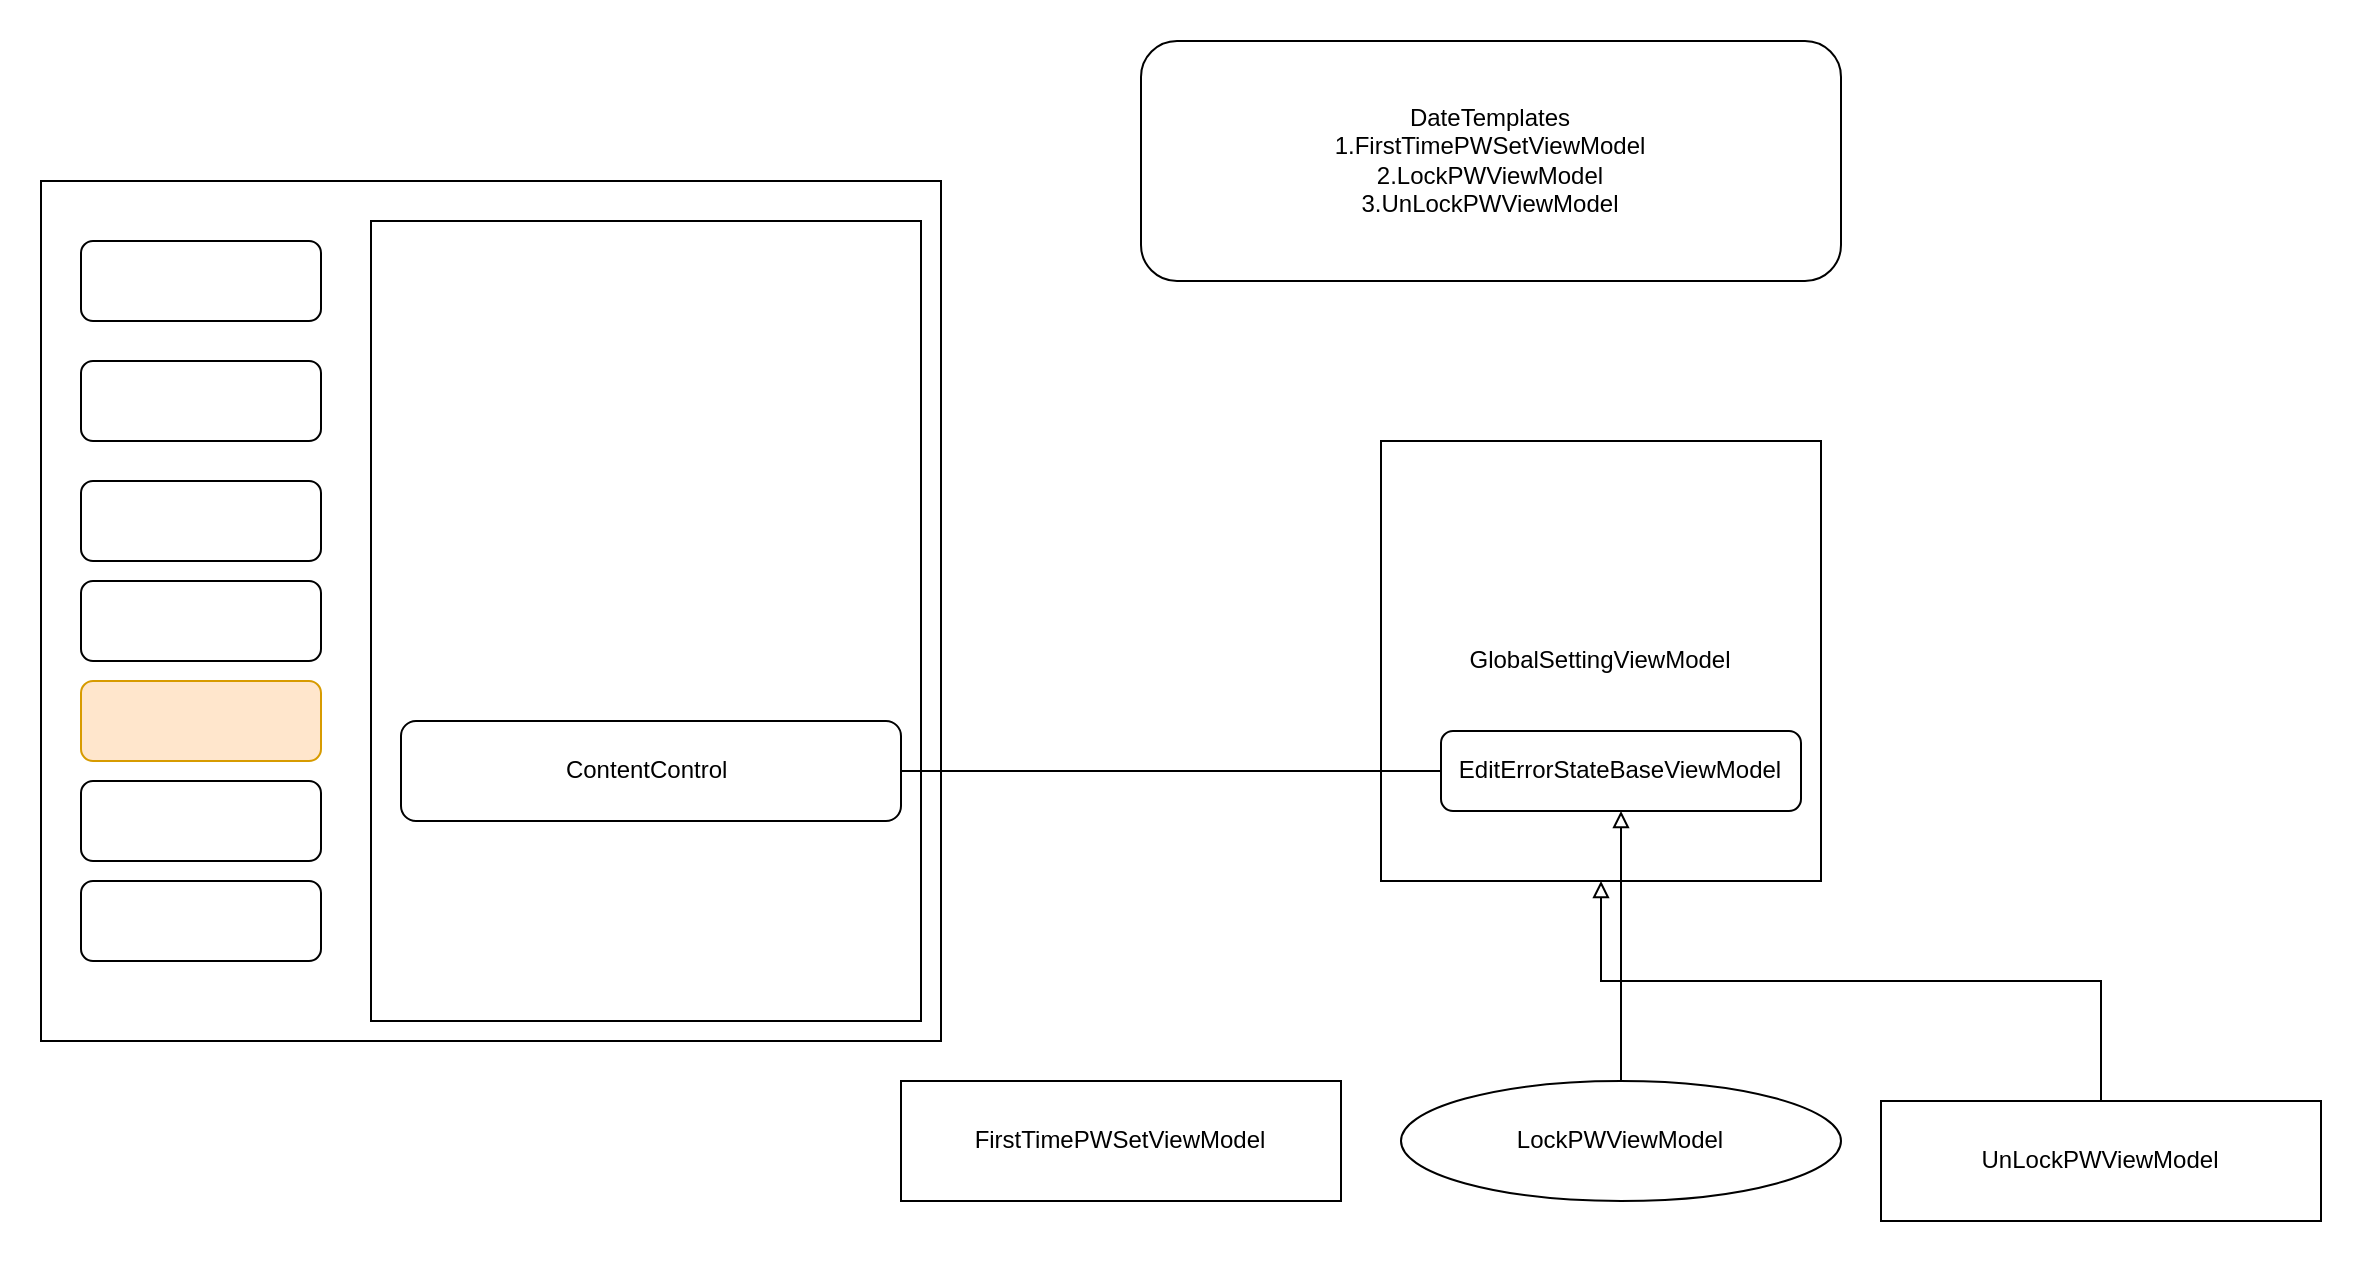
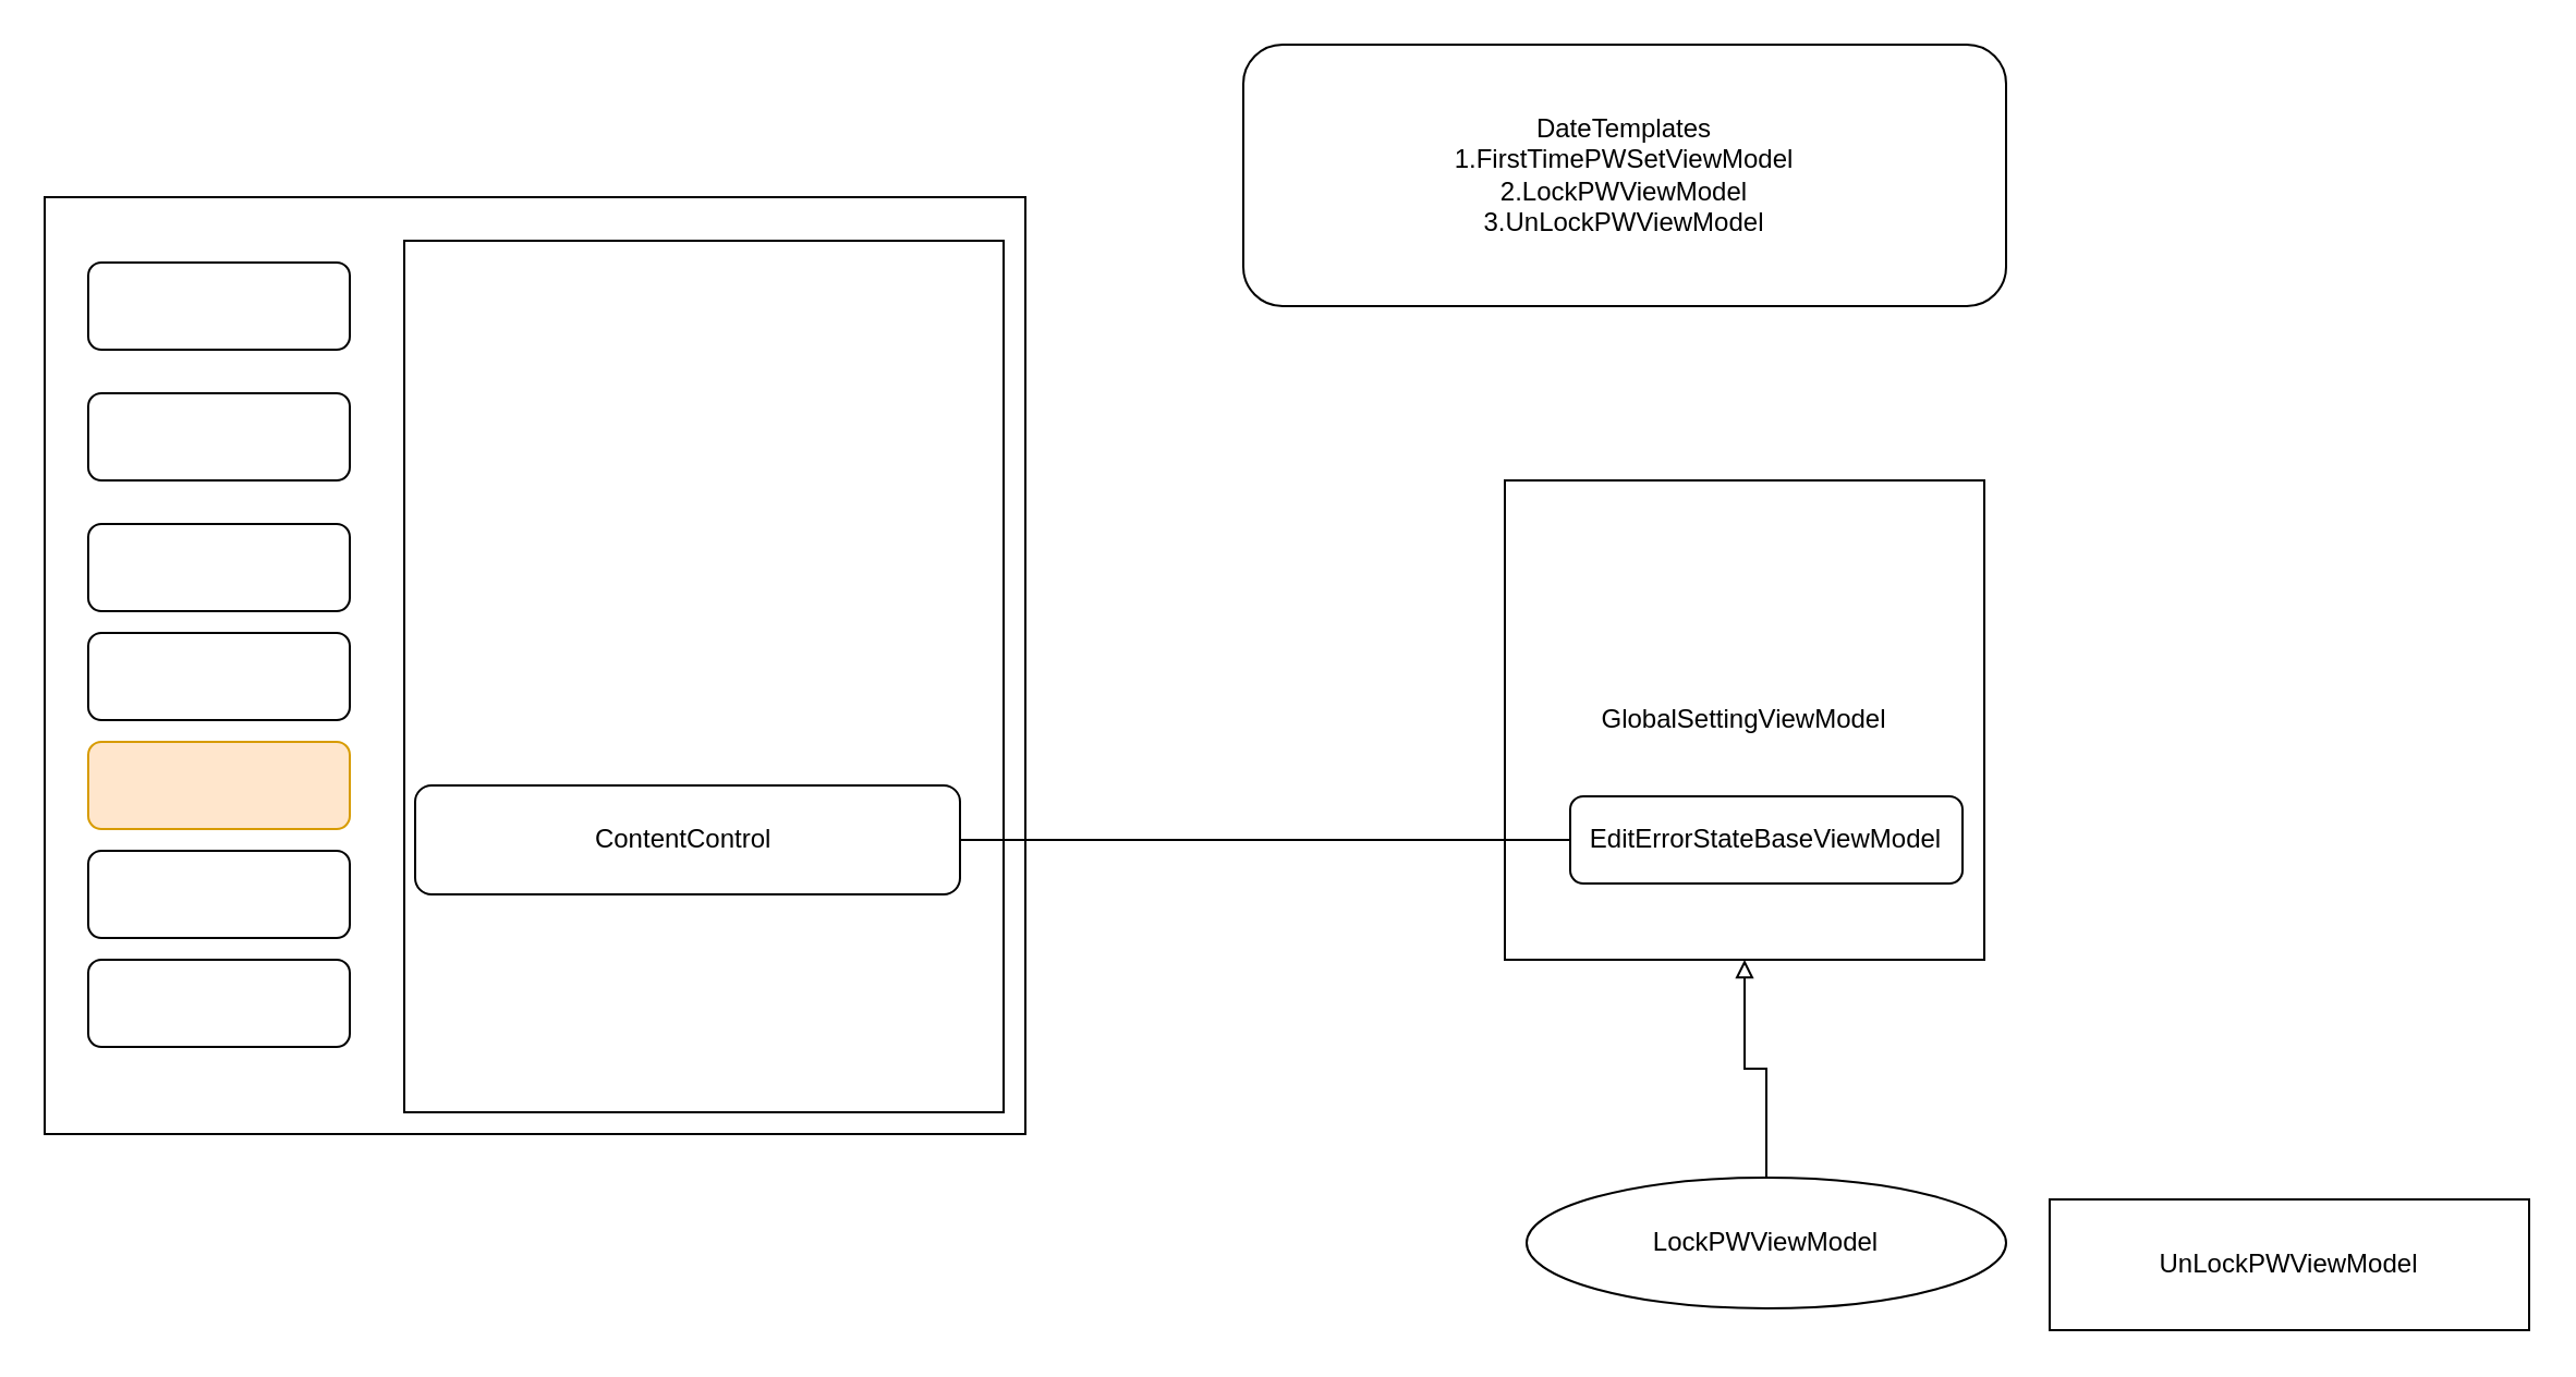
  <mxCell id="0" />
  <mxCell id="1" parent="0" />
  <mxCell id="2" value="" style="rounded=0;whiteSpace=wrap;html=1;" vertex="1" parent="1"><mxGeometry x="20" y="90" width="450" height="430" as="geometry" /></mxCell>
  <mxCell id="3" value="" style="rounded=0;whiteSpace=wrap;html=1;" vertex="1" parent="1"><mxGeometry x="185" y="110" width="275" height="400" as="geometry" /></mxCell>
- <mxCell id="4" value="ContentControl&amp;nbsp;" style="rounded=1;whiteSpace=wrap;html=1;" vertex="1" parent="1"><mxGeometry x="200" y="360" width="250" height="50" as="geometry" /></mxCell>
+ <mxCell id="4" value="ContentControl&amp;nbsp;" style="rounded=1;whiteSpace=wrap;html=1;" vertex="1" parent="1"><mxGeometry x="190" y="360" width="250" height="50" as="geometry" /></mxCell>
  <mxCell id="5" value="GlobalSettingViewModel" style="rounded=0;whiteSpace=wrap;html=1;" vertex="1" parent="1"><mxGeometry x="690" y="220" width="220" height="220" as="geometry" /></mxCell>
  <mxCell id="6" style="edgeStyle=orthogonalEdgeStyle;rounded=0;orthogonalLoop=1;jettySize=auto;html=1;endArrow=none;" edge="1" parent="1" source="7" target="4"><mxGeometry relative="1" as="geometry" /></mxCell>
  <mxCell id="7" value="EditErrorStateBaseViewModel" style="rounded=1;whiteSpace=wrap;html=1;" vertex="1" parent="1"><mxGeometry x="720" y="365" width="180" height="40" as="geometry" /></mxCell>
  <mxCell id="8" value="DateTemplates&lt;div&gt;1.FirstTimePWSetViewModel&lt;/div&gt;&lt;div&gt;2.LockPWViewModel&lt;/div&gt;&lt;div&gt;3.UnLockPWViewModel&lt;/div&gt;" style="rounded=1;whiteSpace=wrap;html=1;" vertex="1" parent="1"><mxGeometry x="570" width="350" height="120" as="geometry" y="20" /></mxCell>
- <mxCell id="9" value="FirstTimePWSetViewModel" style="rounded=0;whiteSpace=wrap;html=1;" vertex="1" parent="1"><mxGeometry x="450" y="540" width="220" height="60" as="geometry" /></mxCell>
  <mxCell id="10" style="edgeStyle=orthogonalEdgeStyle;rounded=0;orthogonalLoop=1;jettySize=auto;html=1;endArrow=block;endFill=0;" edge="1" parent="1" source="11" target="5"><mxGeometry relative="1" as="geometry" /></mxCell>
  <mxCell id="11" value="LockPWViewModel" style="ellipse;whiteSpace=wrap;html=1;" vertex="1" parent="1"><mxGeometry x="700" y="540" width="220" height="60" as="geometry" /></mxCell>
- <mxCell id="12" style="edgeStyle=orthogonalEdgeStyle;rounded=0;orthogonalLoop=1;jettySize=auto;html=1;endArrow=block;endFill=0;" edge="1" parent="1" source="13" target="7"><mxGeometry relative="1" as="geometry"><Array as="points"><mxPoint x="1050" y="490" /><mxPoint x="810" y="490" /></Array></mxGeometry></mxCell>
  <mxCell id="13" value="UnLockPWViewModel" style="rounded=0;whiteSpace=wrap;html=1;" vertex="1" parent="1"><mxGeometry x="940" y="550" width="220" height="60" as="geometry" /></mxCell>
  <mxCell id="14" value="" style="rounded=1;whiteSpace=wrap;html=1;" vertex="1" parent="1"><mxGeometry x="40" y="120" width="120" height="40" as="geometry" /></mxCell>
  <mxCell id="15" value="" style="rounded=1;whiteSpace=wrap;html=1;" vertex="1" parent="1"><mxGeometry x="40" y="180" width="120" height="40" as="geometry" /></mxCell>
  <mxCell id="16" value="" style="rounded=1;whiteSpace=wrap;html=1;" vertex="1" parent="1"><mxGeometry x="40" y="240" width="120" height="40" as="geometry" /></mxCell>
  <mxCell id="17" value="" style="rounded=1;whiteSpace=wrap;html=1;" vertex="1" parent="1"><mxGeometry x="40" y="290" width="120" height="40" as="geometry" /></mxCell>
  <mxCell id="18" value="" style="rounded=1;whiteSpace=wrap;html=1;fillColor=#ffe6cc;strokeColor=#d79b00;" vertex="1" parent="1"><mxGeometry x="40" y="340" width="120" height="40" as="geometry" /></mxCell>
  <mxCell id="19" value="" style="rounded=1;whiteSpace=wrap;html=1;" vertex="1" parent="1"><mxGeometry x="40" y="390" width="120" height="40" as="geometry" /></mxCell>
  <mxCell id="20" value="" style="rounded=1;whiteSpace=wrap;html=1;" vertex="1" parent="1"><mxGeometry x="40" y="440" width="120" height="40" as="geometry" /></mxCell>
